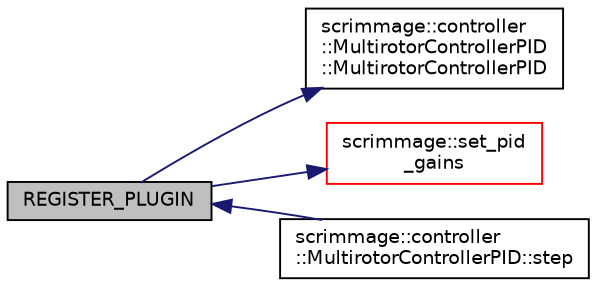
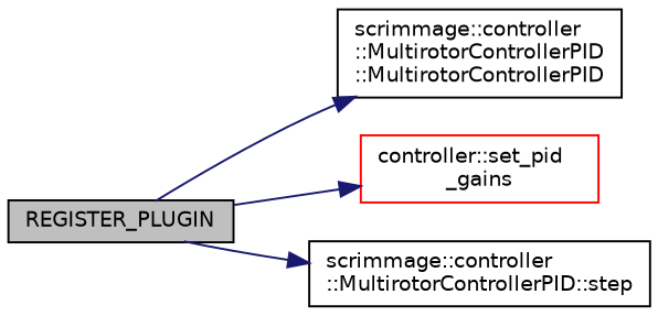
  digraph {
    rankdir=LR
    node [color=black fillcolor=white fontname=Helvetica fontsize=10 shape=record style=filled]
    edge [color=midnightblue fontname=Helvetica fontsize=10 labelfontname=Helvetica labelfontsize=10 style=solid]
    n1 [fillcolor=grey75 fontcolor=black height=0.2 label=REGISTER_PLUGIN width=0.4]
    n2 [height=0.2 label="scrimmage::controller\l::MultirotorControllerPID\l::MultirotorControllerPID" width=0.4]
-   n3 [color=red height=0.2 label="scrimmage::set_pid\l_gains" width=0.4]
+   n3 [color=red height=0.2 label="controller::set_pid\l_gains" width=0.4]
    n4 [height=0.2 label="scrimmage::controller\l::MultirotorControllerPID::step" width=0.4]
    n1 -> n2
    n1 -> n3
-   n4 -> n1
+   n1 -> n4
  }
